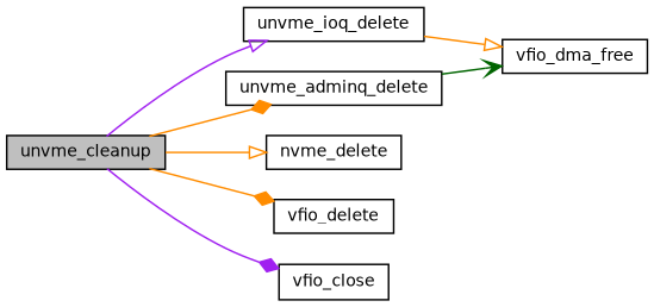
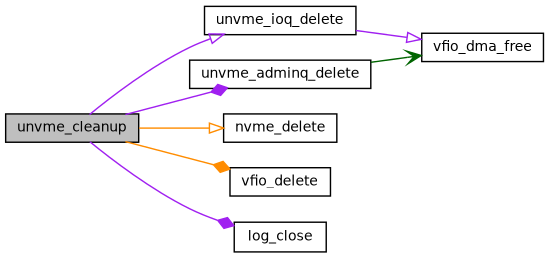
  digraph {
    rankdir=LR
    node [color=black fillcolor=white fontname=Helvetica fontsize=10 shape=record style=filled]
    edge [arrowhead=onormal color=purple fontname=Helvetica fontsize=10 labelfontname=Helvetica labelfontsize=10 style=solid]
    n1 [fillcolor=grey75 fontcolor=black height=0.2 label=unvme_cleanup width=0.4]
    n2 [height=0.2 label=unvme_ioq_delete width=0.4]
    n3 [height=0.2 label=unvme_adminq_delete width=0.4]
    n4 [height=0.2 label=nvme_delete width=0.4]
    n5 [height=0.2 label=vfio_delete width=0.4]
-   n6 [height=0.2 label=vfio_close width=0.4]
+   n6 [height=0.2 label=log_close width=0.4]
    n7 [height=0.2 label=vfio_dma_free width=0.4]
    n1 -> n2
-   n1 -> n3 [arrowhead=diamond color=darkorange]
+   n1 -> n3 [arrowhead=diamond]
    n1 -> n4 [color=darkorange]
    n1 -> n5 [arrowhead=diamond color=darkorange]
    n1 -> n6 [arrowhead=diamond]
-   n2 -> n7 [color=darkorange]
+   n2 -> n7
    n3 -> n7 [arrowhead=vee color=darkgreen]
  }
